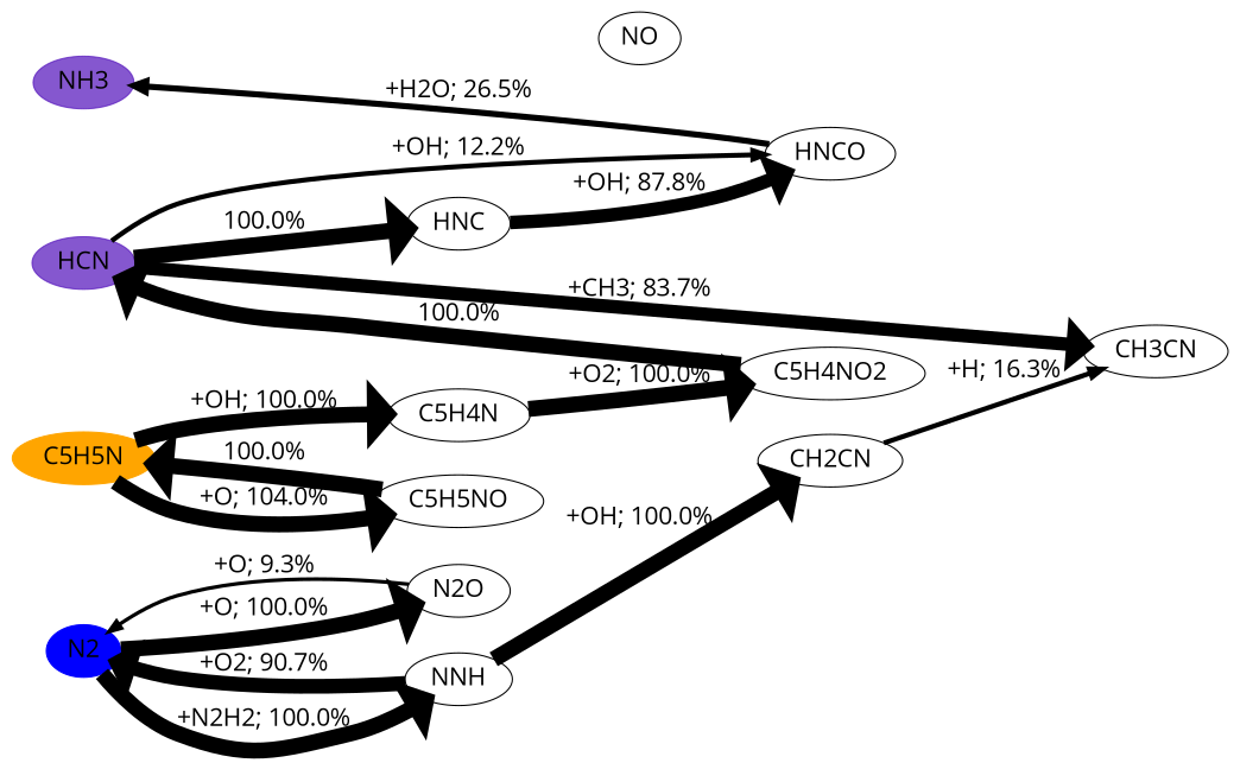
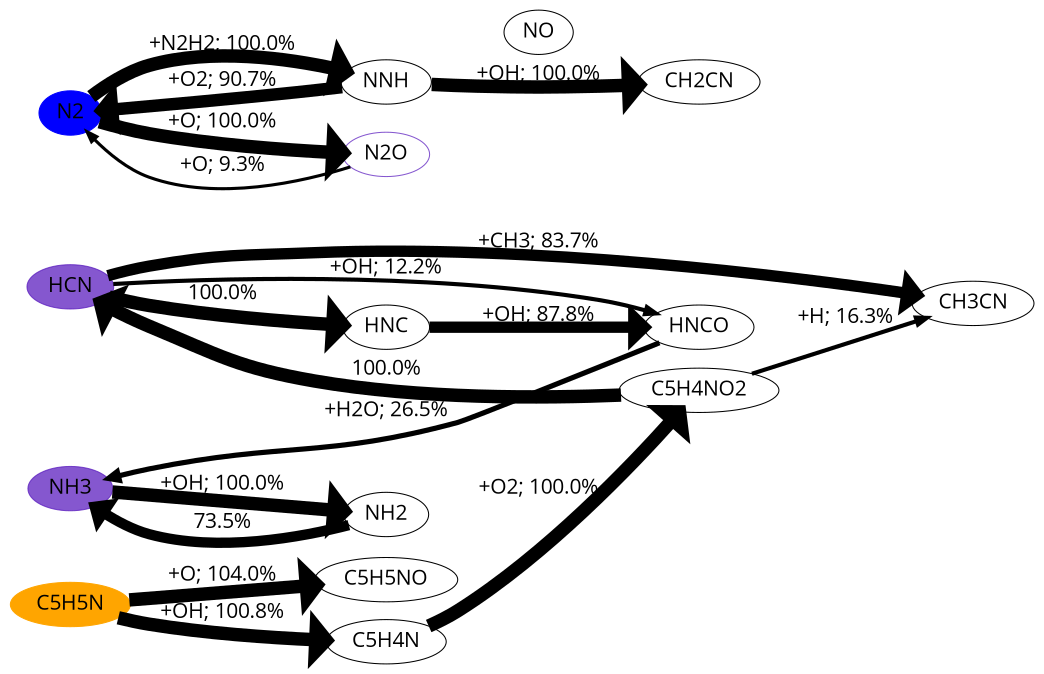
  digraph {
    b="0,0,1558,558"
    fontname="Open Sans"
    rankdir=LR
    node [fontname="Open Sans" fontsize=20]
    edge [fontcolor=black fontname="Open Sans" fontsize=20 penwidth=13]
    C5H5N [color=orange fillcolor=orange style=filled]
    HCN [color="#500dbab1" fillcolor="#500dbab1" style=filled]
    NH3 [color="#500dbab1" fillcolor="#500dbab1" style=filled]
    N2 [color=blue fillcolor=blue style=filled]
    C5H4N
    C5H5NO
    HNC
    HNCO
    CH3CN
+   NH2
    NNH
-   N2O
+   N2O [color="#500dbab1"]
    C5H4NO2
    CH2CN
    NO
    subgraph sub_1 {
      rank=source
      C5H5N
      HCN
      NH3
      N2
    }
-   C5H5N -> C5H4N [label="+OH; 100.0%"]
+   C5H5N -> C5H4N [label="+OH; 100.8%"]
    C5H5N -> C5H5NO [label="+O; 104.0%"]
    HCN -> HNC [label="100.0%"]
    HCN -> HNCO [label="+OH; 12.2%" penwidth=4]
    HCN -> CH3CN [label="+CH3; 83.7%" penwidth=11]
+   NH3 -> NH2 [label="+OH; 100.0%"]
    N2 -> NNH [label="+N2H2; 100.0%"]
    N2 -> N2O [label="+O; 100.0%"]
    C5H4N -> C5H4NO2 [label="+O2; 100.0%"]
-   C5H5NO -> C5H5N [label="100.0%"]
    HNC -> HNCO [label="+OH; 87.8%" penwidth=11]
    HNCO -> NH3 [label="+H2O; 26.5%" penwidth=5]
+   NH2 -> NH3 [label="73.5%" penwidth=10]
    NNH -> N2 [label="+O2; 90.7%" penwidth=12]
    NNH -> CH2CN [label="+OH; 100.0%"]
    N2O -> N2 [label="+O; 9.3%" penwidth=3]
    C5H4NO2 -> HCN [label="100.0%"]
-   CH2CN -> CH3CN [label="+H; 16.3%" penwidth=4]
+   C5H4NO2 -> CH3CN [label="+H; 16.3%" penwidth=4]
  }
